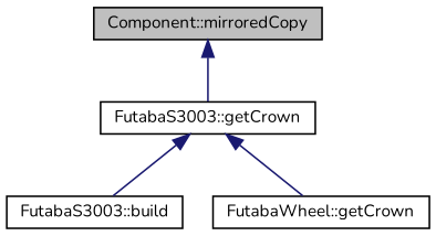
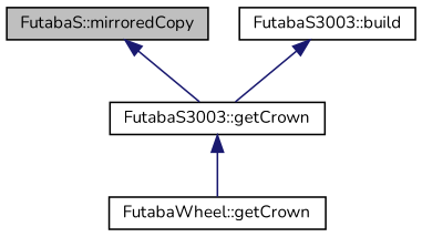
  digraph {
    fontname=Nunito
    rankdir=TB
    node [color=black fillcolor=white fontname=Nunito fontsize=10 shape=record style=filled]
    edge [color=midnightblue dir=back fontname=Nunito fontsize=10 labelfontname=Helvetica labelfontsize=10 style=solid]
-   n1 [fillcolor=grey75 fontcolor=black height=0.2 label="Component::mirroredCopy" width=0.4]
+   n1 [fillcolor=grey75 fontcolor=black height=0.2 label="FutabaS::mirroredCopy" width=0.4]
    n2 [height=0.2 label="FutabaS3003::getCrown" width=0.4]
    n3 [height=0.2 label="FutabaS3003::build" width=0.4]
    n4 [height=0.2 label="FutabaWheel::getCrown" width=0.4]
    n1 -> n2
-   n2 -> n3
+   n3 -> n2
    n2 -> n4
  }
